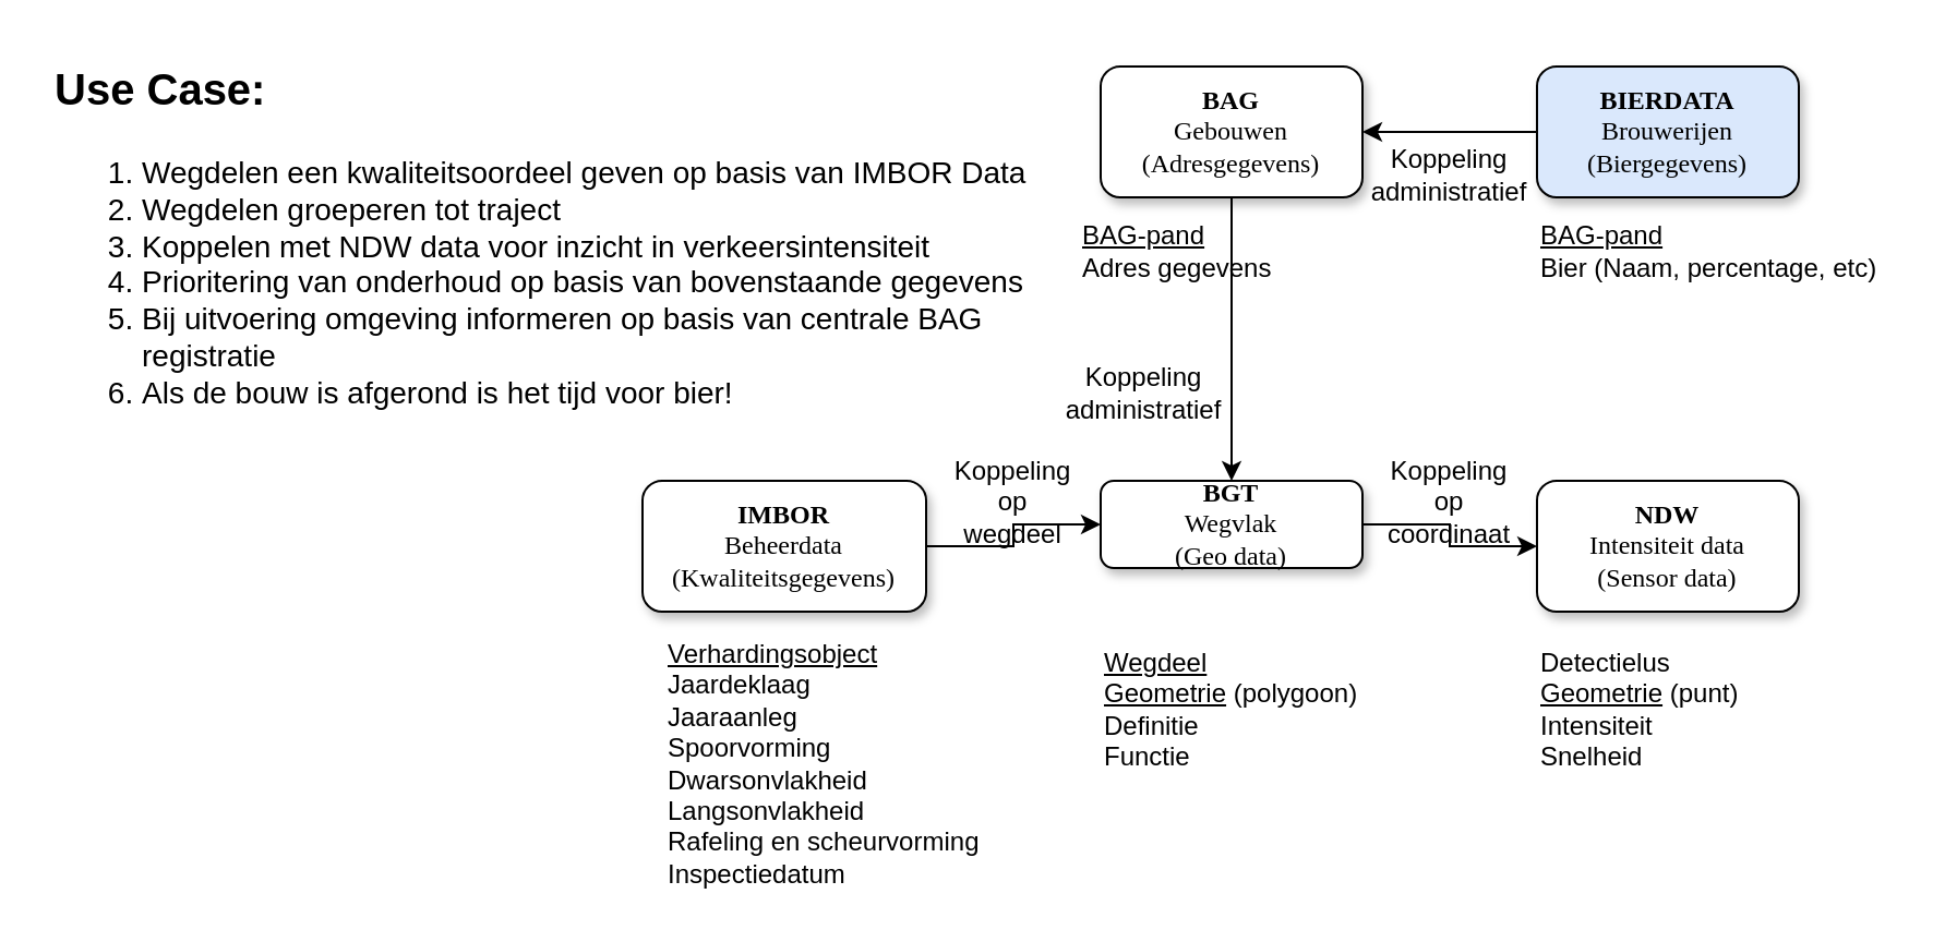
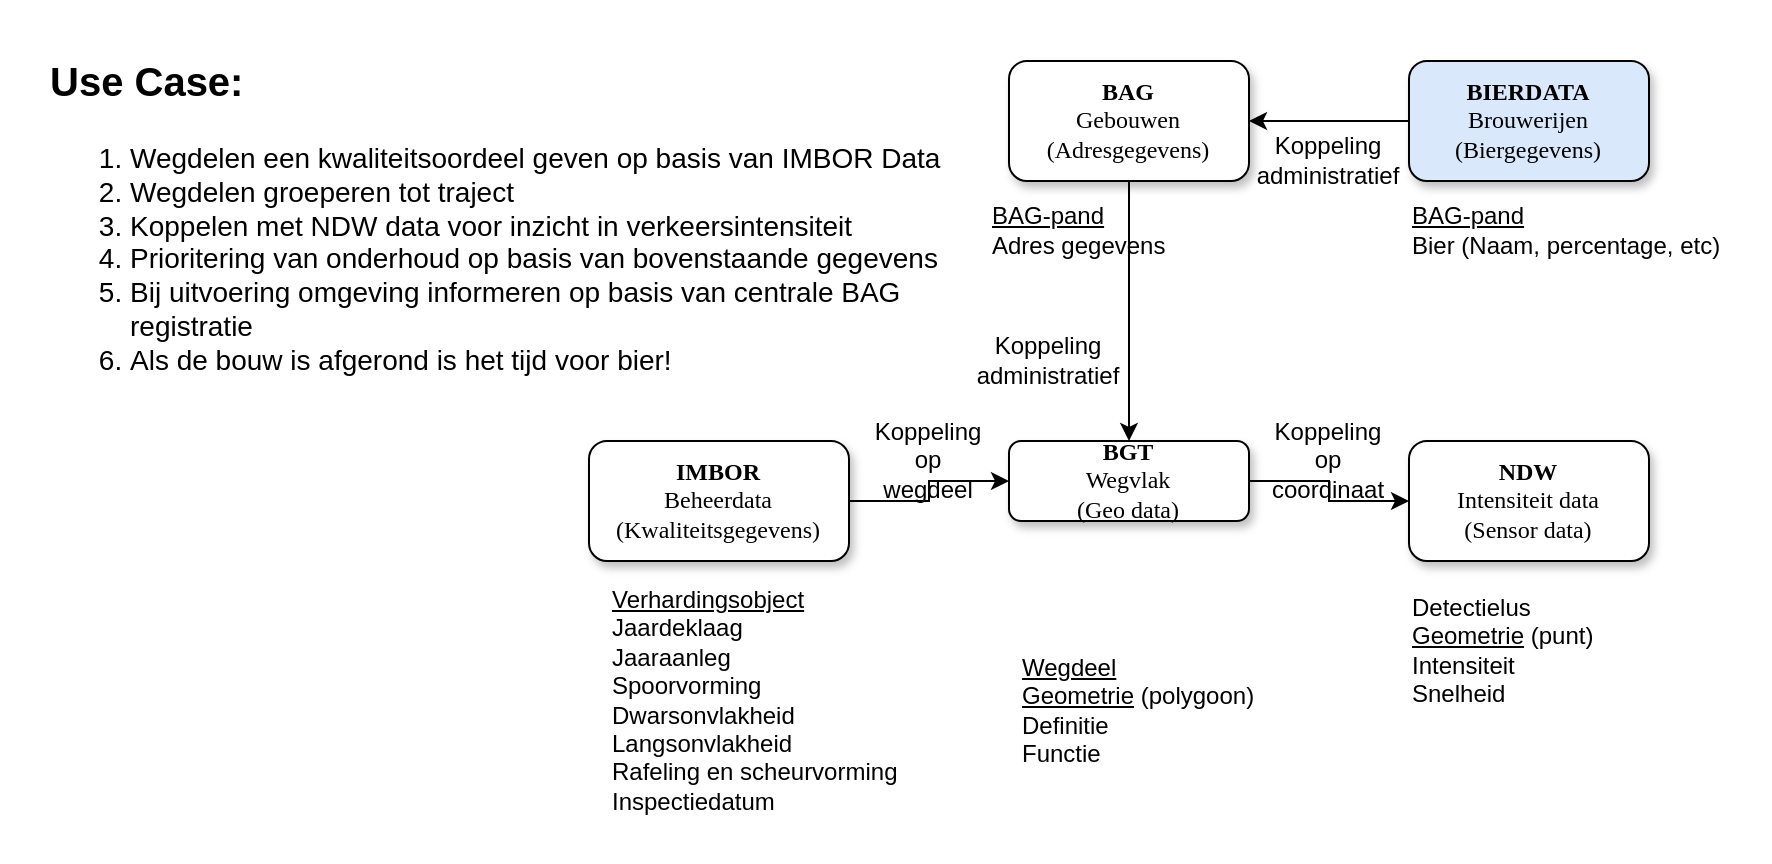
  <mxCell id="0" />
  <mxCell id="1" parent="0" />
  <mxCell id="2" style="edgeStyle=orthogonalEdgeStyle;rounded=0;orthogonalLoop=1;jettySize=auto;html=1;exitX=1;exitY=0.5;exitDx=0;exitDy=0;entryX=0;entryY=0.5;entryDx=0;entryDy=0;" parent="1" source="3" target="6" edge="1"><mxGeometry relative="1" as="geometry" /></mxCell>
  <mxCell id="3" value="&lt;b&gt;IMBOR&lt;/b&gt;&lt;br&gt;Beheerdata&lt;br&gt;(Kwaliteitsgegevens)" style="whiteSpace=wrap;html=1;rounded=1;shadow=1;labelBackgroundColor=none;strokeWidth=1;fontFamily=Verdana;fontSize=12;align=center;" parent="1" vertex="1"><mxGeometry x="294" y="220" width="130" height="60" as="geometry" /></mxCell>
  <mxCell id="4" value="" style="edgeStyle=orthogonalEdgeStyle;rounded=0;orthogonalLoop=1;jettySize=auto;html=1;entryX=0;entryY=0.5;entryDx=0;entryDy=0;" parent="1" source="6" target="10" edge="1"><mxGeometry relative="1" as="geometry"><mxPoint x="704" y="250" as="targetPoint" /></mxGeometry></mxCell>
  <mxCell id="5" value="" style="edgeStyle=orthogonalEdgeStyle;rounded=0;orthogonalLoop=1;jettySize=auto;html=1;startArrow=classic;startFill=1;endArrow=none;endFill=0;" edge="1" parent="1" source="6" target="8"><mxGeometry relative="1" as="geometry" /></mxCell>
  <mxCell id="6" value="&lt;b&gt;BGT&lt;br&gt;&lt;/b&gt;Wegvlak&lt;br&gt;(Geo data)" style="whiteSpace=wrap;html=1;rounded=1;shadow=1;labelBackgroundColor=none;strokeWidth=1;fontFamily=Verdana;fontSize=12;align=center;" parent="1" vertex="1"><mxGeometry x="504" y="220" width="120" height="40" as="geometry" /></mxCell>
  <mxCell id="7" value="" style="edgeStyle=orthogonalEdgeStyle;rounded=0;orthogonalLoop=1;jettySize=auto;html=1;startArrow=classic;startFill=1;endArrow=none;endFill=0;" edge="1" parent="1" source="8" target="9"><mxGeometry relative="1" as="geometry" /></mxCell>
  <mxCell id="8" value="&lt;b&gt;BAG&lt;br&gt;&lt;/b&gt;Gebouwen&lt;br&gt;(Adresgegevens)" style="whiteSpace=wrap;html=1;rounded=1;shadow=1;labelBackgroundColor=none;strokeWidth=1;fontFamily=Verdana;fontSize=12;align=center;" vertex="1" parent="1"><mxGeometry x="504" y="30" width="120" height="60" as="geometry" /></mxCell>
  <mxCell id="9" value="&lt;b&gt;BIERDATA&lt;br&gt;&lt;/b&gt;Brouwerijen&lt;br&gt;(Biergegevens)" style="whiteSpace=wrap;html=1;rounded=1;shadow=1;labelBackgroundColor=none;strokeWidth=1;fontFamily=Verdana;fontSize=12;align=center;fillColor=#dae8fc;" vertex="1" parent="1"><mxGeometry x="704" y="30" width="120" height="60" as="geometry" /></mxCell>
  <mxCell id="10" value="&lt;b&gt;NDW&lt;br&gt;&lt;/b&gt;Intensiteit data&lt;br&gt;(Sensor data)" style="whiteSpace=wrap;html=1;rounded=1;shadow=1;labelBackgroundColor=none;strokeWidth=1;fontFamily=Verdana;fontSize=12;align=center;" parent="1" vertex="1"><mxGeometry x="704" y="220" width="120" height="60" as="geometry" /></mxCell>
  <mxCell id="11" value="&lt;u&gt;Verhardingsobject&lt;/u&gt;&lt;br&gt;Jaardeklaag&lt;br&gt;Jaaraanleg&lt;br&gt;Spoorvorming&lt;br&gt;Dwarsonvlakheid&lt;br&gt;Langsonvlakheid&lt;br&gt;Rafeling en scheurvorming&lt;br&gt;Inspectiedatum" style="text;html=1;strokeColor=none;fillColor=none;align=left;verticalAlign=middle;whiteSpace=wrap;rounded=0;" parent="1" vertex="1"><mxGeometry x="304" y="290" width="160" height="120" as="geometry" /></mxCell>
- <mxCell id="12" value="&lt;u&gt;Wegdeel&lt;/u&gt;&lt;br&gt;&lt;u&gt;Geometrie&lt;/u&gt; (polygoon)&lt;br&gt;Definitie&lt;br&gt;Functie" style="text;html=1;strokeColor=none;fillColor=none;align=left;verticalAlign=middle;whiteSpace=wrap;rounded=0;" parent="1" vertex="1"><mxGeometry x="504" y="280" width="160" height="90" as="geometry" /></mxCell>
+ <mxCell id="12" value="&lt;u&gt;Wegdeel&lt;/u&gt;&lt;br&gt;&lt;u&gt;Geometrie&lt;/u&gt; (polygoon)&lt;br&gt;Definitie&lt;br&gt;Functie" style="text;html=1;strokeColor=none;fillColor=none;align=left;verticalAlign=middle;whiteSpace=wrap;rounded=0;" parent="1" vertex="1"><mxGeometry x="509" y="310" width="160" height="90" as="geometry" /></mxCell>
  <mxCell id="13" value="Detectielus&lt;br&gt;&lt;u&gt;Geometrie&lt;/u&gt; (punt)&lt;br&gt;Intensiteit&lt;br&gt;Snelheid" style="text;html=1;strokeColor=none;fillColor=none;align=left;verticalAlign=middle;whiteSpace=wrap;rounded=0;" parent="1" vertex="1"><mxGeometry x="704" y="280" width="160" height="90" as="geometry" /></mxCell>
  <mxCell id="14" value="Koppeling op wegdeel" style="text;html=1;strokeColor=none;fillColor=none;align=center;verticalAlign=middle;whiteSpace=wrap;rounded=0;" parent="1" vertex="1"><mxGeometry x="444" y="220" width="40" height="20" as="geometry" /></mxCell>
  <mxCell id="15" value="Koppeling op coordinaat" style="text;html=1;strokeColor=none;fillColor=none;align=center;verticalAlign=middle;whiteSpace=wrap;rounded=0;" parent="1" vertex="1"><mxGeometry x="644" y="220" width="40" height="20" as="geometry" /></mxCell>
  <mxCell id="16" value="Koppeling administratief" style="text;html=1;strokeColor=none;fillColor=none;align=center;verticalAlign=middle;whiteSpace=wrap;rounded=0;" vertex="1" parent="1"><mxGeometry x="644" y="70" width="40" height="20" as="geometry" /></mxCell>
  <mxCell id="17" value="Koppeling administratief" style="text;html=1;strokeColor=none;fillColor=none;align=center;verticalAlign=middle;whiteSpace=wrap;rounded=0;" vertex="1" parent="1"><mxGeometry x="504" y="170" width="40" height="20" as="geometry" /></mxCell>
  <mxCell id="18" value="&lt;u&gt;BAG-pand&lt;/u&gt;&lt;br&gt;Adres gegevens" style="text;html=1;strokeColor=none;fillColor=none;align=left;verticalAlign=middle;whiteSpace=wrap;rounded=0;" vertex="1" parent="1"><mxGeometry x="494" y="70" width="160" height="90" as="geometry" /></mxCell>
  <mxCell id="19" value="&lt;u&gt;BAG-pand&lt;/u&gt;&lt;br&gt;Bier (Naam, percentage, etc)" style="text;html=1;strokeColor=none;fillColor=none;align=left;verticalAlign=middle;whiteSpace=wrap;rounded=0;" vertex="1" parent="1"><mxGeometry x="704" y="70" width="160" height="90" as="geometry" /></mxCell>
  <mxCell id="20" value="&lt;h1&gt;&lt;font style=&quot;font-size: 20px&quot;&gt;Use Case:&lt;/font&gt;&lt;/h1&gt;&lt;p&gt;&lt;/p&gt;&lt;ol style=&quot;font-size: 14px&quot;&gt;&lt;li&gt;Wegdelen een kwaliteitsoordeel geven op basis van IMBOR Data&lt;/li&gt;&lt;li&gt;Wegdelen groeperen tot traject&lt;/li&gt;&lt;li&gt;Koppelen met NDW data voor inzicht in verkeersintensiteit&lt;/li&gt;&lt;li&gt;Prioritering van onderhoud op basis van bovenstaande gegevens&lt;/li&gt;&lt;li&gt;Bij uitvoering omgeving informeren op basis van centrale BAG registratie&lt;/li&gt;&lt;li&gt;Als de bouw is afgerond is het tijd voor bier!&lt;/li&gt;&lt;/ol&gt;&lt;p&gt;&lt;/p&gt;" style="text;html=1;strokeColor=none;fillColor=none;spacing=5;spacingTop=-20;whiteSpace=wrap;overflow=hidden;rounded=0;" vertex="1" parent="1"><mxGeometry x="20" y="20" width="460" height="190" as="geometry" /></mxCell>
